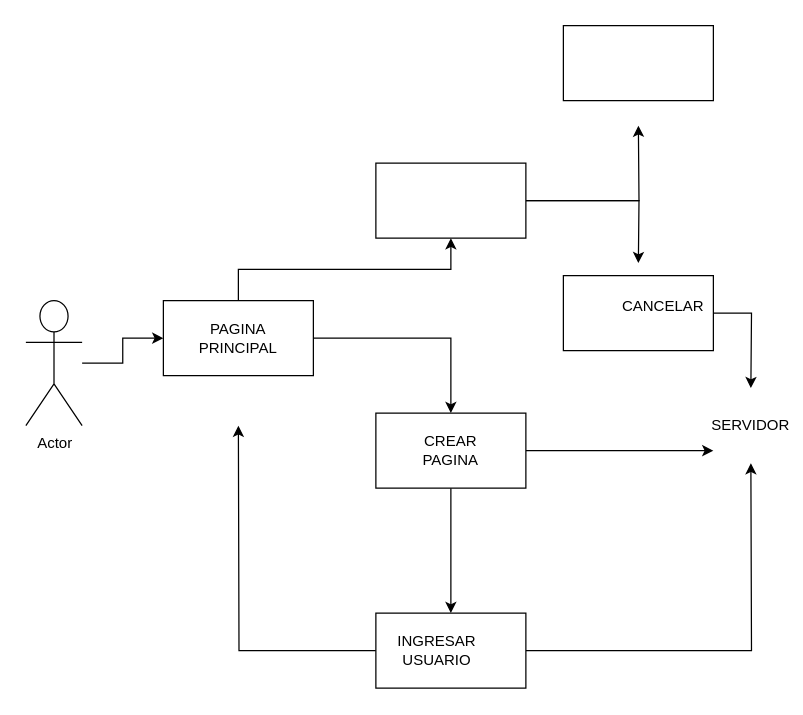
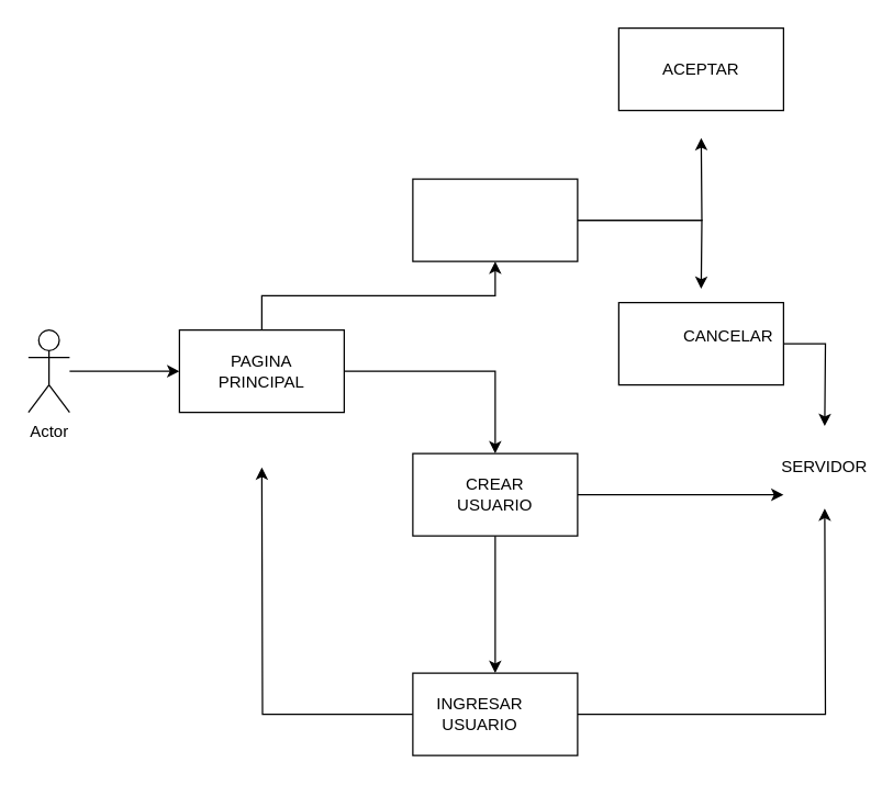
  <mxCell id="0" />
  <mxCell id="1" parent="0" />
  <mxCell id="2" style="edgeStyle=orthogonalEdgeStyle;rounded=0;orthogonalLoop=1;jettySize=auto;html=1;entryX=0;entryY=0.5;entryDx=0;entryDy=0;" edge="1" parent="1" source="3" target="6"><mxGeometry relative="1" as="geometry" /></mxCell>
- <mxCell id="3" value="Actor" style="shape=umlActor;verticalLabelPosition=bottom;verticalAlign=top;html=1;outlineConnect=0;" vertex="1" parent="1"><mxGeometry x="20" y="240" width="45" height="100" as="geometry" /></mxCell>
+ <mxCell id="3" value="Actor" style="shape=umlActor;verticalLabelPosition=bottom;verticalAlign=top;html=1;outlineConnect=0;" vertex="1" parent="1"><mxGeometry x="20" y="240" width="30" height="60" as="geometry" /></mxCell>
  <mxCell id="4" style="edgeStyle=orthogonalEdgeStyle;rounded=0;orthogonalLoop=1;jettySize=auto;html=1;exitX=0.5;exitY=0;exitDx=0;exitDy=0;entryX=0.5;entryY=1;entryDx=0;entryDy=0;" edge="1" parent="1" source="6" target="12"><mxGeometry relative="1" as="geometry" /></mxCell>
  <mxCell id="5" style="edgeStyle=orthogonalEdgeStyle;rounded=0;orthogonalLoop=1;jettySize=auto;html=1;exitX=1;exitY=0.5;exitDx=0;exitDy=0;entryX=0.5;entryY=0;entryDx=0;entryDy=0;" edge="1" parent="1" source="6" target="9"><mxGeometry relative="1" as="geometry" /></mxCell>
  <mxCell id="6" value="" style="rounded=0;whiteSpace=wrap;html=1;" vertex="1" parent="1"><mxGeometry x="130" y="240" width="120" height="60" as="geometry" /></mxCell>
  <mxCell id="7" style="edgeStyle=orthogonalEdgeStyle;rounded=0;orthogonalLoop=1;jettySize=auto;html=1;exitX=1;exitY=0.5;exitDx=0;exitDy=0;" edge="1" parent="1" source="9"><mxGeometry relative="1" as="geometry"><mxPoint x="570" y="360" as="targetPoint" /></mxGeometry></mxCell>
  <mxCell id="8" style="edgeStyle=orthogonalEdgeStyle;rounded=0;orthogonalLoop=1;jettySize=auto;html=1;entryX=0.5;entryY=0;entryDx=0;entryDy=0;" edge="1" parent="1" source="9" target="18"><mxGeometry relative="1" as="geometry" /></mxCell>
  <mxCell id="9" value="" style="rounded=0;whiteSpace=wrap;html=1;" vertex="1" parent="1"><mxGeometry x="300" y="330" width="120" height="60" as="geometry" /></mxCell>
  <mxCell id="10" style="edgeStyle=orthogonalEdgeStyle;rounded=0;orthogonalLoop=1;jettySize=auto;html=1;" edge="1" parent="1" source="12"><mxGeometry relative="1" as="geometry"><mxPoint x="510" y="100" as="targetPoint" /></mxGeometry></mxCell>
  <mxCell id="11" style="edgeStyle=orthogonalEdgeStyle;rounded=0;orthogonalLoop=1;jettySize=auto;html=1;" edge="1" parent="1" source="12"><mxGeometry relative="1" as="geometry"><mxPoint x="510" y="210" as="targetPoint" /></mxGeometry></mxCell>
  <mxCell id="12" value="" style="rounded=0;whiteSpace=wrap;html=1;" vertex="1" parent="1"><mxGeometry x="300" y="130" width="120" height="60" as="geometry" /></mxCell>
  <mxCell id="13" value="SERVIDOR" style="text;html=1;strokeColor=none;fillColor=none;align=center;verticalAlign=middle;whiteSpace=wrap;rounded=0;" vertex="1" parent="1"><mxGeometry x="580" y="330" width="40" height="20" as="geometry" /></mxCell>
  <mxCell id="14" value="PAGINA PRINCIPAL" style="text;html=1;strokeColor=none;fillColor=none;align=center;verticalAlign=middle;whiteSpace=wrap;rounded=0;" vertex="1" parent="1"><mxGeometry x="170" y="260" width="40" height="20" as="geometry" /></mxCell>
- <mxCell id="15" value="CREAR PAGINA" style="text;html=1;strokeColor=none;fillColor=none;align=center;verticalAlign=middle;whiteSpace=wrap;rounded=0;" vertex="1" parent="1"><mxGeometry x="340" y="350" width="40" height="20" as="geometry" /></mxCell>
+ <mxCell id="15" value="CREAR USUARIO" style="text;html=1;strokeColor=none;fillColor=none;align=center;verticalAlign=middle;whiteSpace=wrap;rounded=0;" vertex="1" parent="1"><mxGeometry x="340" y="350" width="40" height="20" as="geometry" /></mxCell>
  <mxCell id="16" style="edgeStyle=orthogonalEdgeStyle;rounded=0;orthogonalLoop=1;jettySize=auto;html=1;" edge="1" parent="1" source="18"><mxGeometry relative="1" as="geometry"><mxPoint x="600" y="370" as="targetPoint" /></mxGeometry></mxCell>
  <mxCell id="17" style="edgeStyle=orthogonalEdgeStyle;rounded=0;orthogonalLoop=1;jettySize=auto;html=1;" edge="1" parent="1" source="18"><mxGeometry relative="1" as="geometry"><mxPoint x="190" y="340" as="targetPoint" /></mxGeometry></mxCell>
  <mxCell id="18" value="" style="rounded=0;whiteSpace=wrap;html=1;" vertex="1" parent="1"><mxGeometry x="300" y="490" width="120" height="60" as="geometry" /></mxCell>
  <mxCell id="19" value="INGRESAR USUARIO" style="text;html=1;strokeColor=none;fillColor=none;align=center;verticalAlign=middle;whiteSpace=wrap;rounded=0;" vertex="1" parent="1"><mxGeometry x="329" y="510" width="40" height="20" as="geometry" /></mxCell>
  <mxCell id="20" style="edgeStyle=orthogonalEdgeStyle;rounded=0;orthogonalLoop=1;jettySize=auto;html=1;" edge="1" parent="1" source="21"><mxGeometry relative="1" as="geometry"><mxPoint x="600" y="310" as="targetPoint" /></mxGeometry></mxCell>
  <mxCell id="21" value="" style="rounded=0;whiteSpace=wrap;html=1;" vertex="1" parent="1"><mxGeometry x="450" y="220" width="120" height="60" as="geometry" /></mxCell>
  <mxCell id="22" value="" style="rounded=0;whiteSpace=wrap;html=1;" vertex="1" parent="1"><mxGeometry x="450" y="20" width="120" height="60" as="geometry" /></mxCell>
  <mxCell id="23" value="CANCELAR" style="text;html=1;strokeColor=none;fillColor=none;align=center;verticalAlign=middle;whiteSpace=wrap;rounded=0;" vertex="1" parent="1"><mxGeometry x="510" y="235" width="40" height="20" as="geometry" /></mxCell>
+ <mxCell id="24" value="ACEPTAR" style="text;html=1;strokeColor=none;fillColor=none;align=center;verticalAlign=middle;whiteSpace=wrap;rounded=0;" vertex="1" parent="1"><mxGeometry x="490" y="40" width="40" height="20" as="geometry" /></mxCell>
